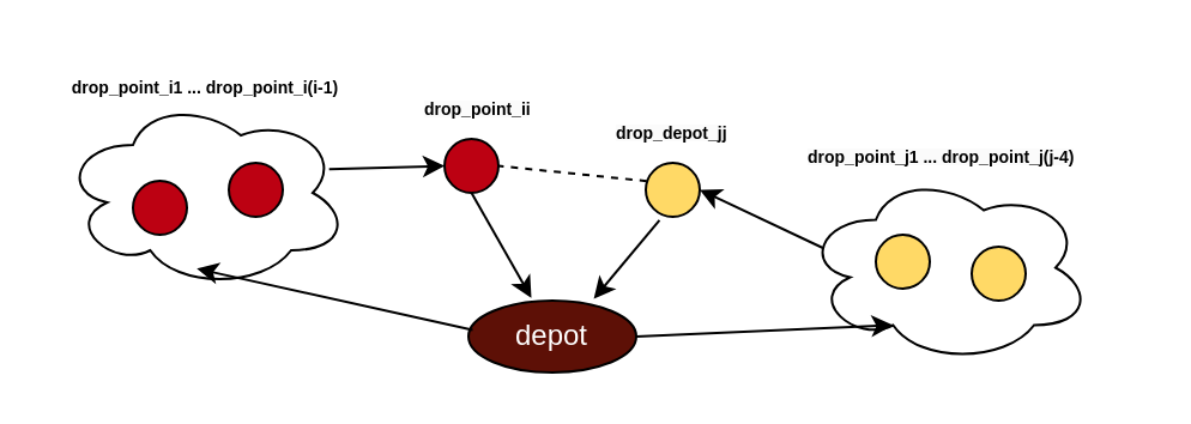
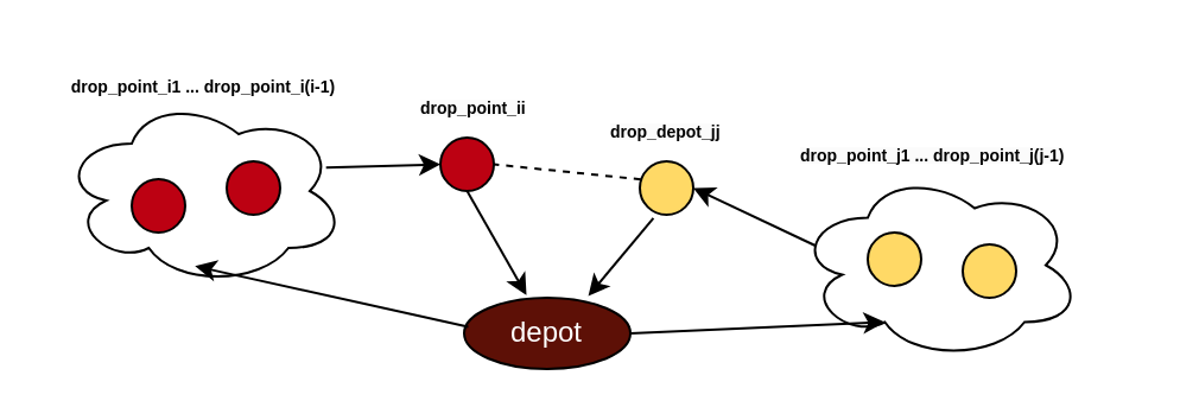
  <mxCell id="0" />
  <mxCell id="1" parent="0" />
  <mxCell id="2" value="" style="ellipse;shape=cloud;whiteSpace=wrap;html=1;" vertex="1" parent="1"><mxGeometry x="25" y="40" width="120" height="80" as="geometry" /></mxCell>
  <mxCell id="3" value="&lt;font color=&quot;#ffffff&quot;&gt;depot&lt;/font&gt;" style="ellipse;whiteSpace=wrap;html=1;aspect=fixed;fillColor=#5D1006;" vertex="1" parent="1"><mxGeometry x="195" y="125" width="70" height="30" as="geometry" /></mxCell>
  <mxCell id="4" value="" style="endArrow=classic;html=1;rounded=0;entryX=0.472;entryY=0.896;entryDx=0;entryDy=0;entryPerimeter=0;exitX=0.025;exitY=0.407;exitDx=0;exitDy=0;exitPerimeter=0;" edge="1" parent="1" source="3" target="2"><mxGeometry width="50" height="50" relative="1" as="geometry"><mxPoint x="-5" y="260" as="sourcePoint" /><mxPoint x="146.36" y="111.68" as="targetPoint" /></mxGeometry></mxCell>
  <mxCell id="5" value="" style="ellipse;whiteSpace=wrap;html=1;aspect=fixed;fillColor=#BC0112;" vertex="1" parent="1"><mxGeometry x="185" y="57.5" width="22.5" height="22.5" as="geometry" /></mxCell>
  <mxCell id="6" value="" style="ellipse;shape=cloud;whiteSpace=wrap;html=1;" vertex="1" parent="1"><mxGeometry x="335" y="71.25" width="120" height="80" as="geometry" /></mxCell>
  <mxCell id="7" value="" style="endArrow=classic;html=1;rounded=0;entryX=0.31;entryY=0.8;entryDx=0;entryDy=0;entryPerimeter=0;exitX=1;exitY=0.5;exitDx=0;exitDy=0;" edge="1" parent="1" source="3" target="6"><mxGeometry width="50" height="50" relative="1" as="geometry"><mxPoint x="111" y="226" as="sourcePoint" /><mxPoint x="92" y="122" as="targetPoint" /></mxGeometry></mxCell>
  <mxCell id="8" value="" style="ellipse;whiteSpace=wrap;html=1;aspect=fixed;fillColor=#FFD966;" vertex="1" parent="1"><mxGeometry x="269" y="67.5" width="22.5" height="22.5" as="geometry" /></mxCell>
  <mxCell id="9" value="" style="ellipse;whiteSpace=wrap;html=1;aspect=fixed;fillColor=#BC0112;" vertex="1" parent="1"><mxGeometry x="55" y="75" width="22.5" height="22.5" as="geometry" /></mxCell>
  <mxCell id="10" value="" style="ellipse;whiteSpace=wrap;html=1;aspect=fixed;fillColor=#BC0112;" vertex="1" parent="1"><mxGeometry x="95" y="67.5" width="22.5" height="22.5" as="geometry" /></mxCell>
  <mxCell id="11" value="" style="ellipse;whiteSpace=wrap;html=1;aspect=fixed;fillColor=#FFD966;" vertex="1" parent="1"><mxGeometry x="405" y="102.5" width="22.5" height="22.5" as="geometry" /></mxCell>
  <mxCell id="12" value="" style="ellipse;whiteSpace=wrap;html=1;aspect=fixed;fillColor=#FFD966;" vertex="1" parent="1"><mxGeometry x="365" y="97.5" width="22.5" height="22.5" as="geometry" /></mxCell>
  <mxCell id="13" value="" style="endArrow=classic;html=1;rounded=0;entryX=0;entryY=0.5;entryDx=0;entryDy=0;exitX=0.932;exitY=0.377;exitDx=0;exitDy=0;exitPerimeter=0;" edge="1" parent="1" source="2" target="5"><mxGeometry width="50" height="50" relative="1" as="geometry"><mxPoint x="88" y="180" as="sourcePoint" /><mxPoint x="92" y="122" as="targetPoint" /></mxGeometry></mxCell>
  <mxCell id="14" value="" style="endArrow=classic;html=1;rounded=0;exitX=0.07;exitY=0.4;exitDx=0;exitDy=0;exitPerimeter=0;entryX=1;entryY=0.5;entryDx=0;entryDy=0;" edge="1" parent="1" source="6" target="8"><mxGeometry width="50" height="50" relative="1" as="geometry"><mxPoint x="147" y="80" as="sourcePoint" /><mxPoint x="295" y="90" as="targetPoint" /></mxGeometry></mxCell>
  <mxCell id="15" value="&lt;font size=&quot;1&quot; style=&quot;&quot;&gt;&lt;b style=&quot;font-size: 7px;&quot;&gt;drop_point_i1 ... drop_point_i(i-1)&lt;/b&gt;&lt;/font&gt;" style="text;html=1;align=center;verticalAlign=middle;resizable=0;points=[];autosize=1;strokeColor=none;fillColor=none;" vertex="1" parent="1"><mxGeometry x="20" y="20" width="130" height="30" as="geometry" /></mxCell>
- <mxCell id="16" value="&lt;b style=&quot;forced-color-adjust: none; color: rgb(0, 0, 0); font-family: Helvetica; font-style: normal; font-variant-ligatures: normal; font-variant-caps: normal; letter-spacing: normal; orphans: 2; text-align: center; text-indent: 0px; text-transform: none; widows: 2; word-spacing: 0px; -webkit-text-stroke-width: 0px; white-space: nowrap; background-color: rgb(251, 251, 251); text-decoration-thickness: initial; text-decoration-style: initial; text-decoration-color: initial; font-size: 7px;&quot;&gt;drop_point_j1 ... drop_point_j(j-4)&lt;/b&gt;" style="text;whiteSpace=wrap;html=1;" vertex="1" parent="1"><mxGeometry x="335" y="50" width="140" height="40" as="geometry" /></mxCell>
+ <mxCell id="16" value="&lt;b style=&quot;forced-color-adjust: none; color: rgb(0, 0, 0); font-family: Helvetica; font-style: normal; font-variant-ligatures: normal; font-variant-caps: normal; letter-spacing: normal; orphans: 2; text-align: center; text-indent: 0px; text-transform: none; widows: 2; word-spacing: 0px; -webkit-text-stroke-width: 0px; white-space: nowrap; background-color: rgb(251, 251, 251); text-decoration-thickness: initial; text-decoration-style: initial; text-decoration-color: initial; font-size: 7px;&quot;&gt;drop_point_j1 ... drop_point_j(j-1)&lt;/b&gt;" style="text;whiteSpace=wrap;html=1;" vertex="1" parent="1"><mxGeometry x="335" y="50" width="140" height="40" as="geometry" /></mxCell>
  <mxCell id="17" value="" style="endArrow=classic;html=1;rounded=0;entryX=0.375;entryY=-0.037;entryDx=0;entryDy=0;entryPerimeter=0;exitX=0.5;exitY=1;exitDx=0;exitDy=0;" edge="1" parent="1" source="5" target="3"><mxGeometry width="50" height="50" relative="1" as="geometry"><mxPoint x="206" y="168" as="sourcePoint" /><mxPoint x="92" y="122" as="targetPoint" /></mxGeometry></mxCell>
  <mxCell id="18" value="" style="endArrow=classic;html=1;rounded=0;entryX=0.747;entryY=-0.025;entryDx=0;entryDy=0;entryPerimeter=0;exitX=0.254;exitY=1.066;exitDx=0;exitDy=0;exitPerimeter=0;" edge="1" parent="1" source="8" target="3"><mxGeometry width="50" height="50" relative="1" as="geometry"><mxPoint x="216" y="178" as="sourcePoint" /><mxPoint x="102" y="132" as="targetPoint" /></mxGeometry></mxCell>
  <mxCell id="19" value="" style="endArrow=none;dashed=1;html=1;rounded=0;entryX=1;entryY=0.5;entryDx=0;entryDy=0;exitX=0.017;exitY=0.338;exitDx=0;exitDy=0;exitPerimeter=0;" edge="1" parent="1" source="8" target="5"><mxGeometry width="50" height="50" relative="1" as="geometry"><mxPoint x="245" y="160" as="sourcePoint" /><mxPoint x="295" y="110" as="targetPoint" /></mxGeometry></mxCell>
  <mxCell id="20" value="&lt;b style=&quot;forced-color-adjust: none; color: rgb(0, 0, 0); font-family: Helvetica; font-style: normal; font-variant-ligatures: normal; font-variant-caps: normal; letter-spacing: normal; orphans: 2; text-align: center; text-indent: 0px; text-transform: none; widows: 2; word-spacing: 0px; -webkit-text-stroke-width: 0px; white-space: nowrap; background-color: rgb(251, 251, 251); text-decoration-thickness: initial; text-decoration-style: initial; text-decoration-color: initial; font-size: 7px;&quot;&gt;drop_point_ii&lt;/b&gt;" style="text;whiteSpace=wrap;html=1;" vertex="1" parent="1"><mxGeometry x="175" y="30" width="60" height="20" as="geometry" /></mxCell>
  <mxCell id="21" value="&lt;b style=&quot;forced-color-adjust: none; color: rgb(0, 0, 0); font-family: Helvetica; font-style: normal; font-variant-ligatures: normal; font-variant-caps: normal; letter-spacing: normal; orphans: 2; text-align: center; text-indent: 0px; text-transform: none; widows: 2; word-spacing: 0px; -webkit-text-stroke-width: 0px; white-space: nowrap; background-color: rgb(251, 251, 251); text-decoration-thickness: initial; text-decoration-style: initial; text-decoration-color: initial; font-size: 7px;&quot;&gt;drop_depot_jj&lt;/b&gt;&lt;div&gt;&lt;b style=&quot;forced-color-adjust: none; color: rgb(0, 0, 0); font-family: Helvetica; font-style: normal; font-variant-ligatures: normal; font-variant-caps: normal; letter-spacing: normal; orphans: 2; text-align: center; text-indent: 0px; text-transform: none; widows: 2; word-spacing: 0px; -webkit-text-stroke-width: 0px; white-space: nowrap; background-color: rgb(251, 251, 251); text-decoration-thickness: initial; text-decoration-style: initial; text-decoration-color: initial; font-size: 7px;&quot;&gt;&lt;br&gt;&lt;/b&gt;&lt;/div&gt;" style="text;whiteSpace=wrap;html=1;" vertex="1" parent="1"><mxGeometry x="255" y="40" width="60" height="20" as="geometry" /></mxCell>
